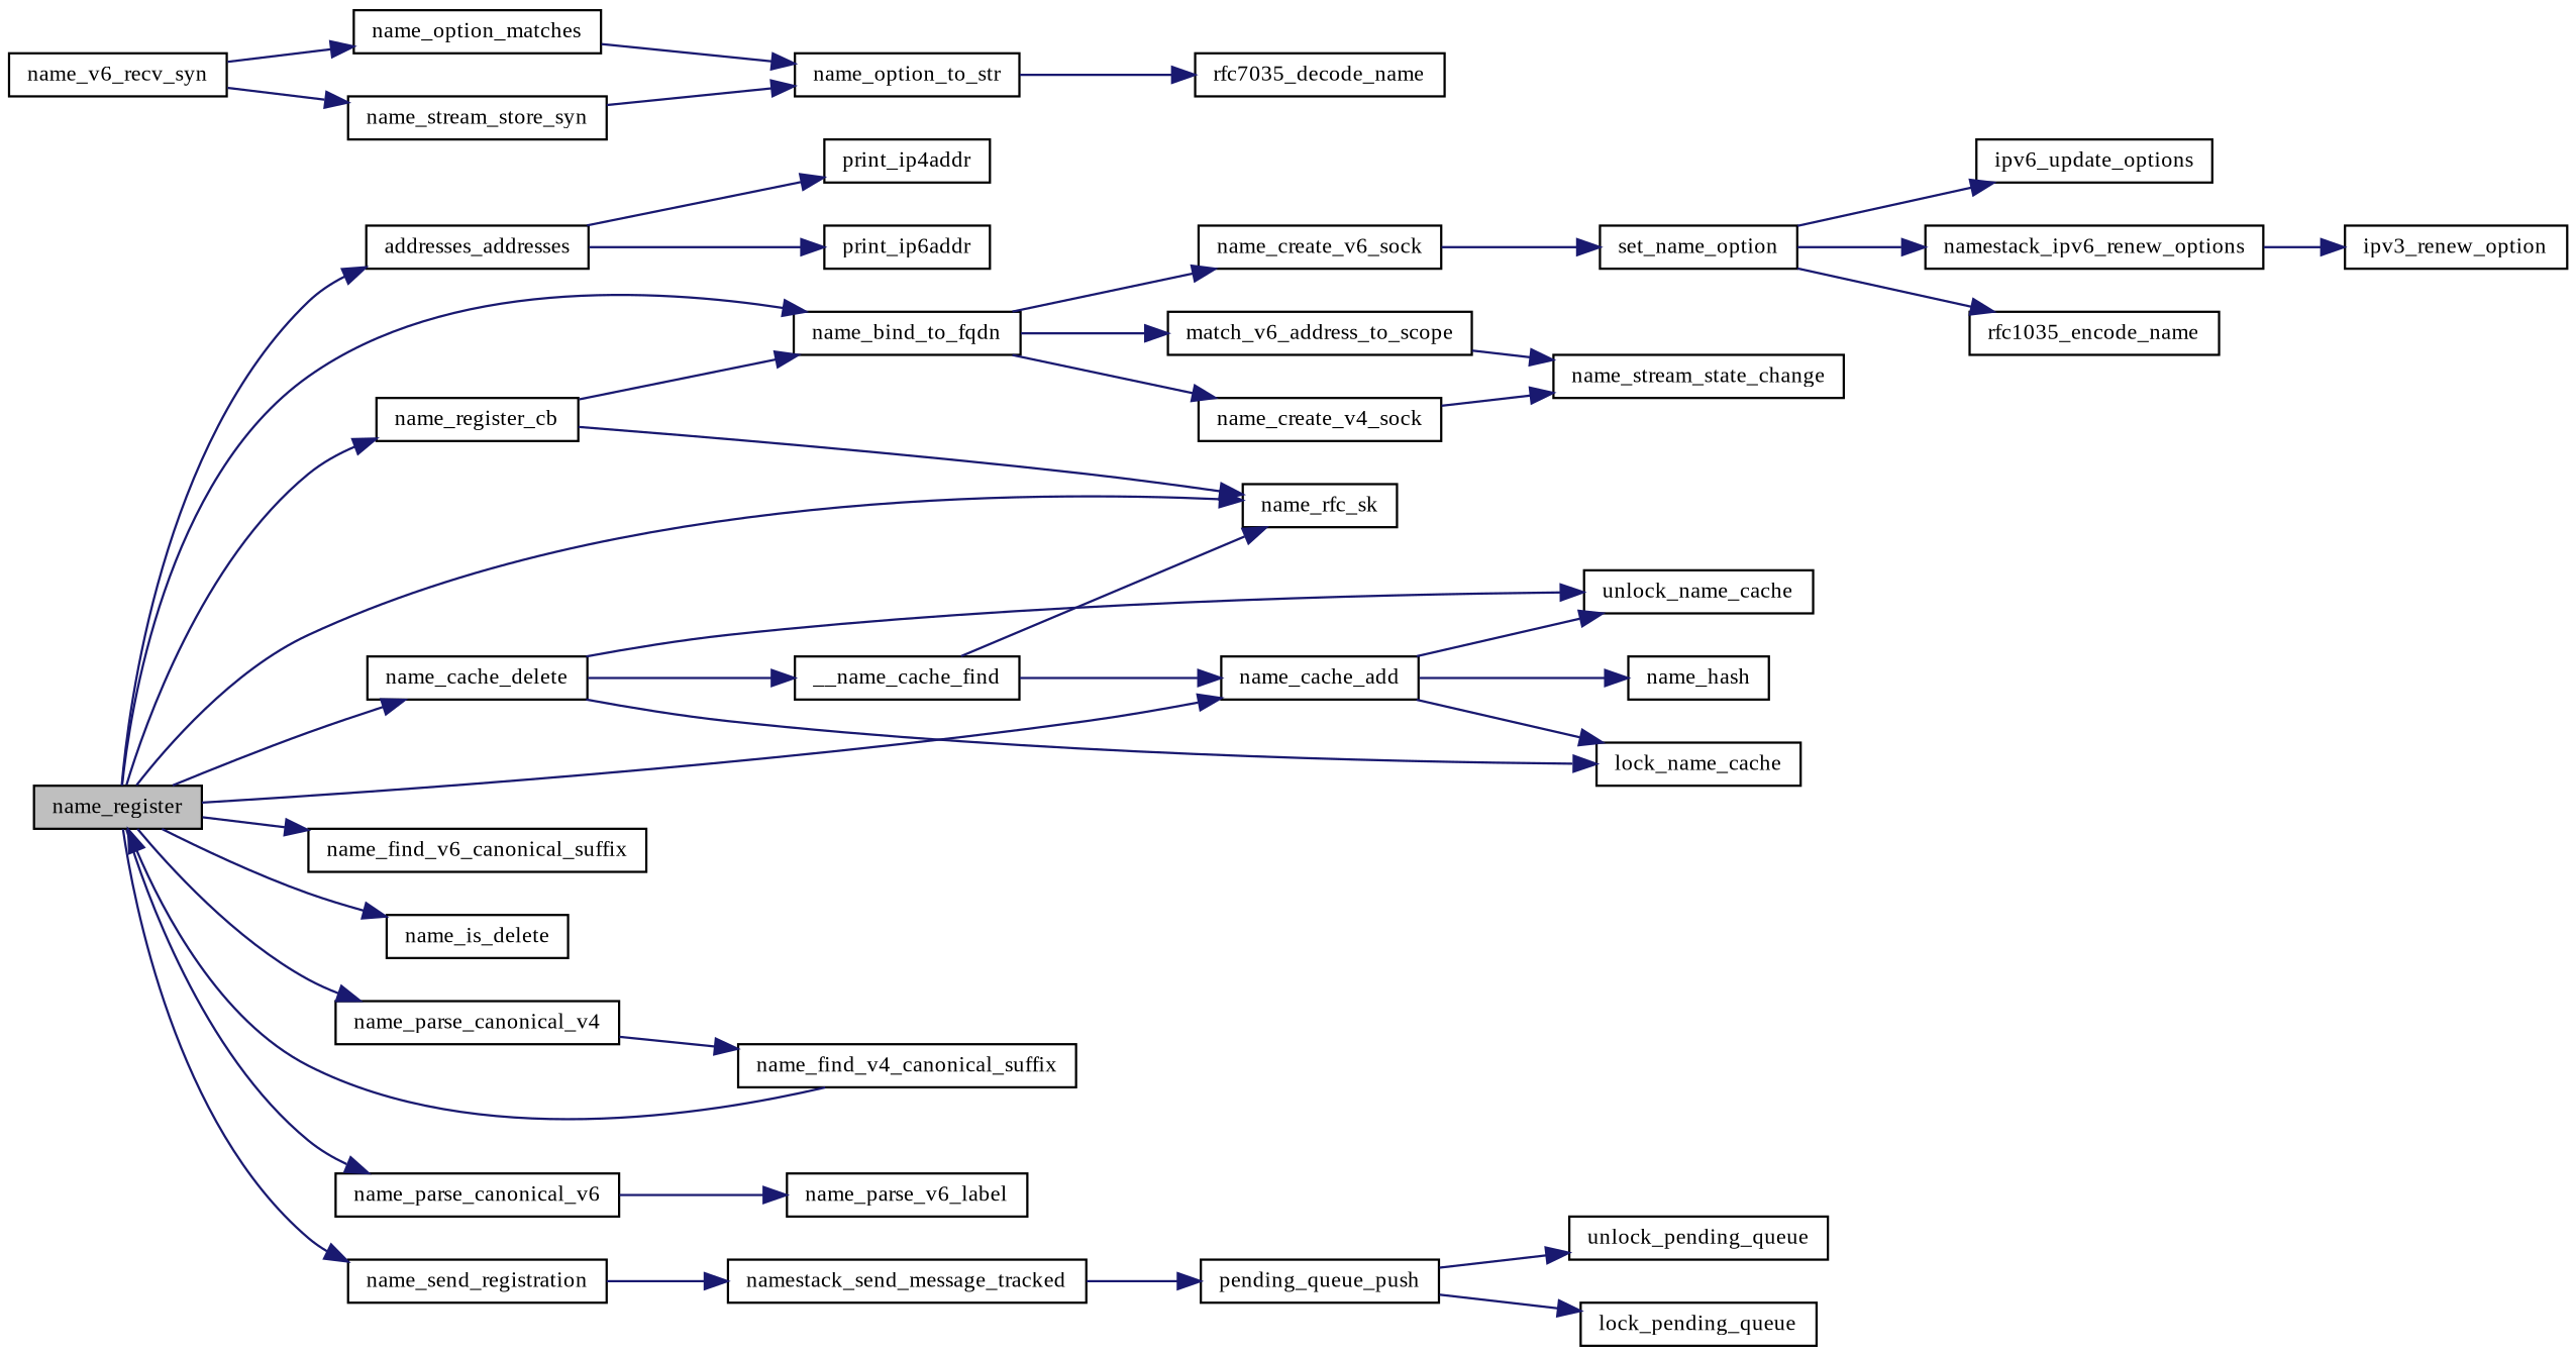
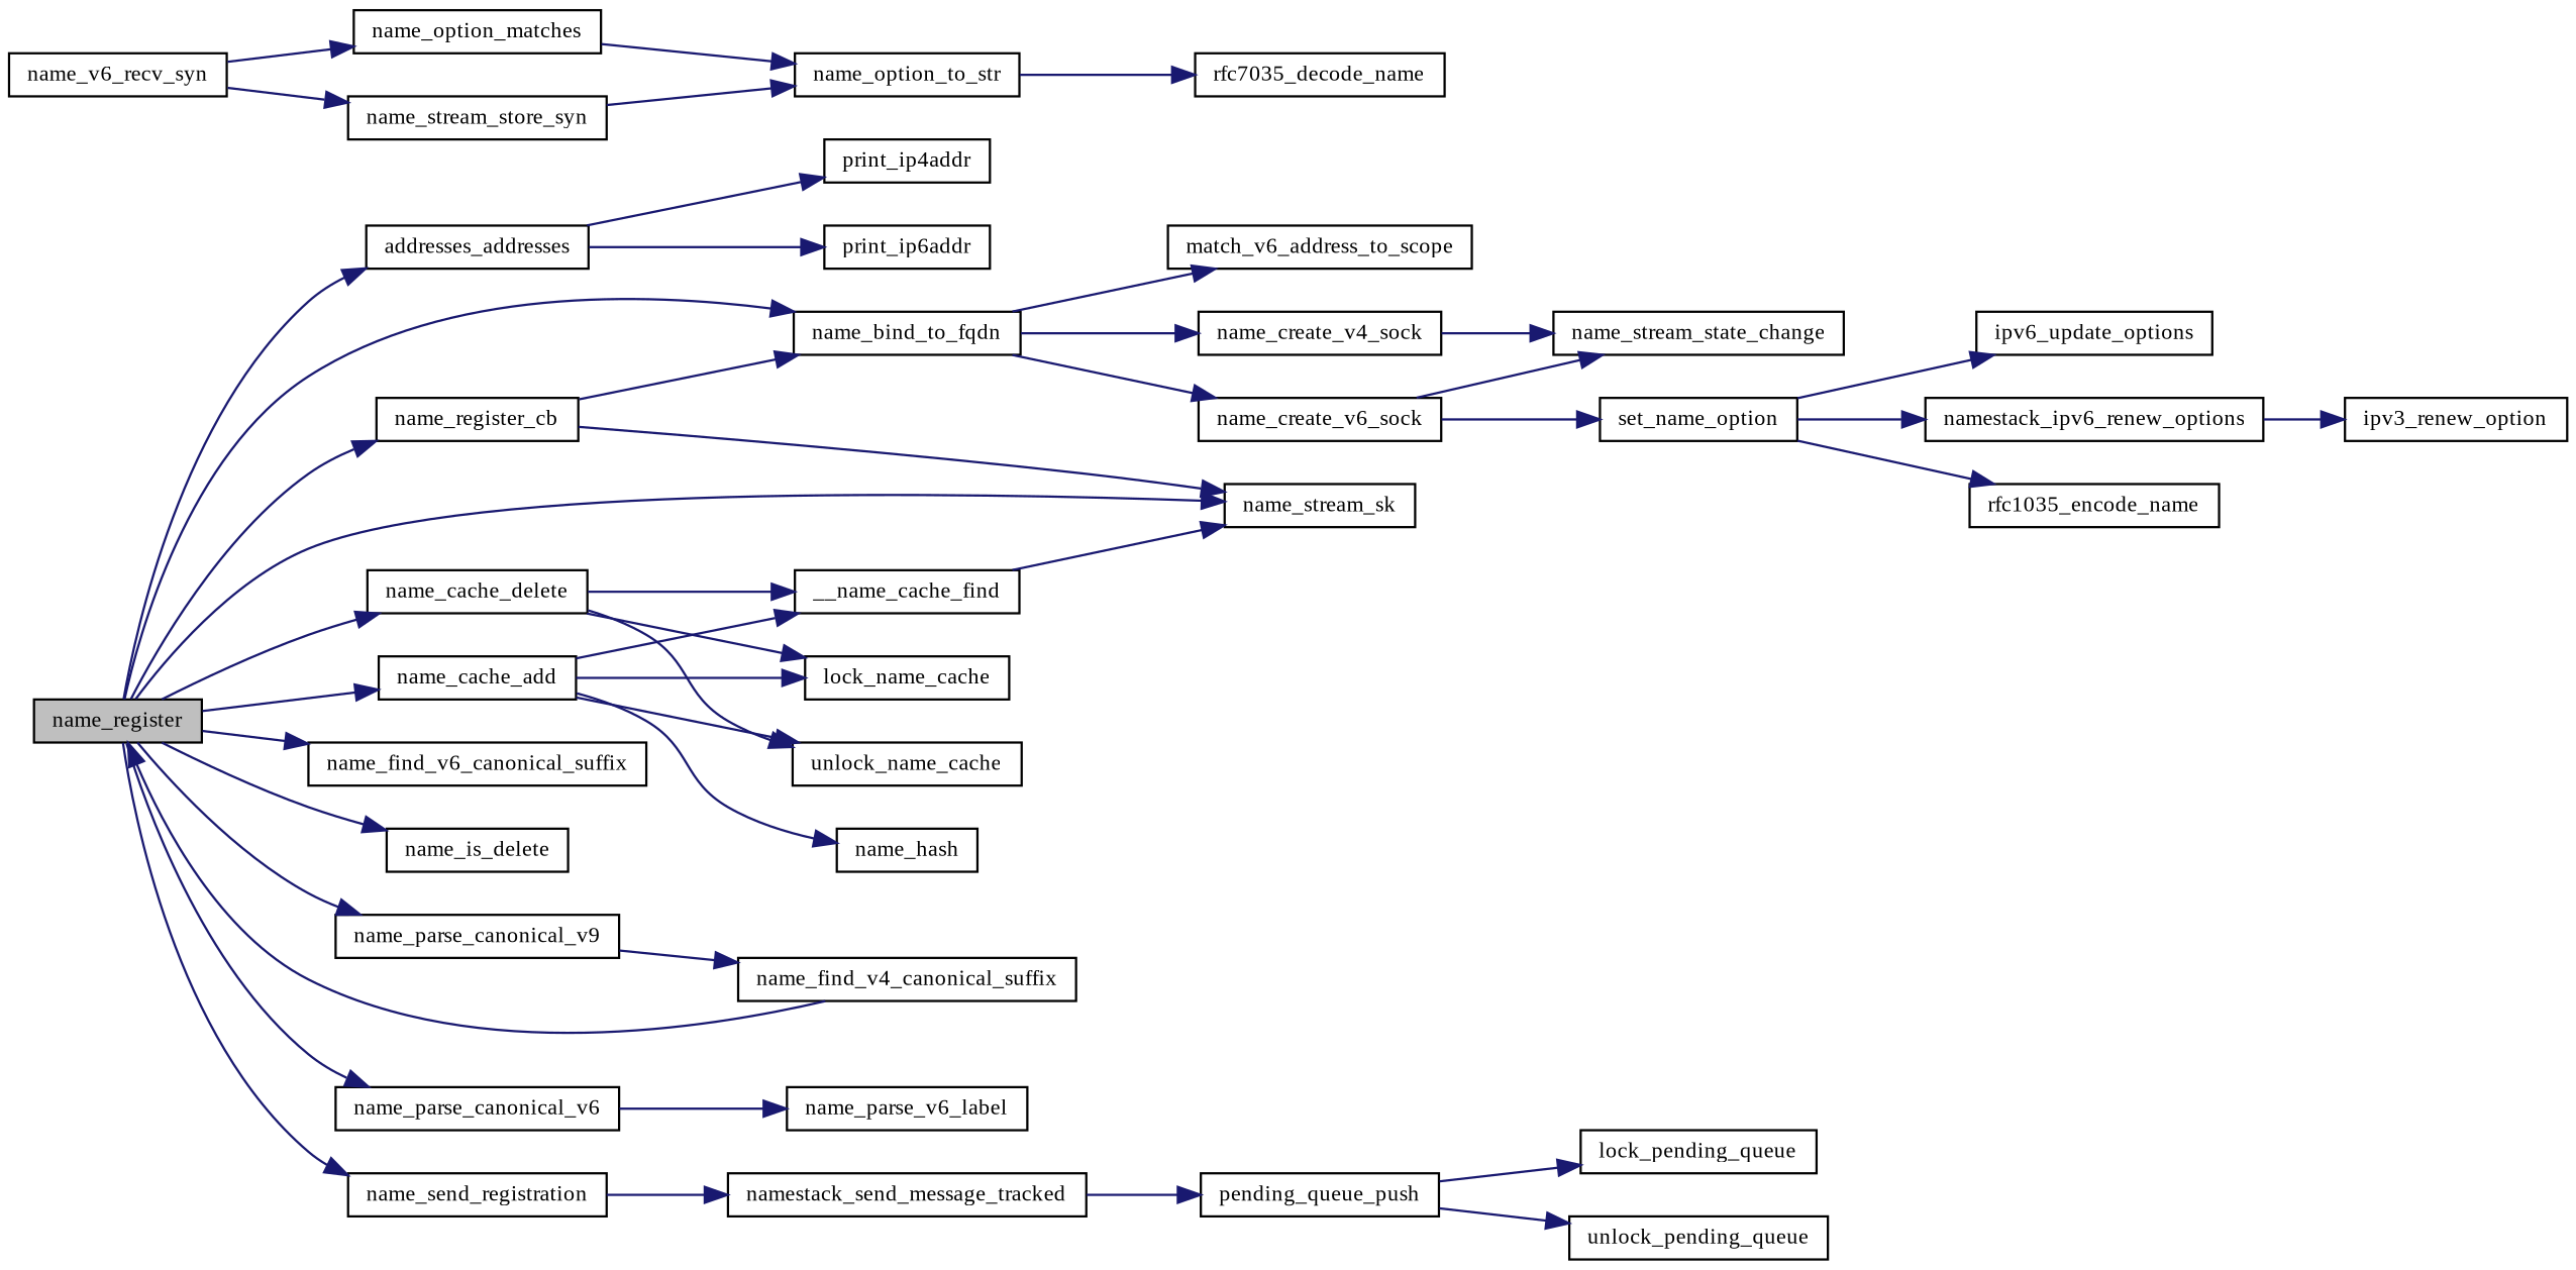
  digraph {
    fontname="Liberation Serif"
    rankdir=LR
    node [color=black fillcolor=white fontname="Liberation Serif" fontsize=10 shape=record style=filled]
    edge [color=midnightblue fontname="Liberation Serif" fontsize=10 labelfontname=FreeSans labelfontsize=10 style=solid]
    n1 [fillcolor=grey75 fontcolor=black height=0.2 label=name_register width=0.4]
    n2 [height=0.2 label=addresses_addresses width=0.4]
    n3 [height=0.2 label=name_bind_to_fqdn width=0.4]
    n4 [height=0.2 label=name_cache_add width=0.4]
-   n5 [height=0.2 label=name_rfc_sk width=0.4]
+   n5 [height=0.2 label=name_stream_sk width=0.4]
    n6 [height=0.2 label=name_cache_delete width=0.4]
    n7 [height=0.2 label=name_find_v6_canonical_suffix width=0.4]
    n8 [height=0.2 label=name_is_delete width=0.4]
-   n9 [height=0.2 label=name_parse_canonical_v4 width=0.4]
+   n9 [height=0.2 label=name_parse_canonical_v9 width=0.4]
    n10 [height=0.2 label=name_parse_canonical_v6 width=0.4]
    n11 [height=0.2 label=name_register_cb width=0.4]
    n12 [height=0.2 label=name_send_registration width=0.4]
    n13 [height=0.2 label=print_ip4addr width=0.4]
    n14 [height=0.2 label=print_ip6addr width=0.4]
    n15 [height=0.2 label=match_v6_address_to_scope width=0.4]
    n16 [height=0.2 label=name_create_v4_sock width=0.4]
    n17 [height=0.2 label=name_create_v6_sock width=0.4]
    n18 [height=0.2 label=__name_cache_find width=0.4]
    n19 [height=0.2 label=lock_name_cache width=0.4]
    n20 [height=0.2 label=name_hash width=0.4]
    n21 [height=0.2 label=unlock_name_cache width=0.4]
    n22 [height=0.2 label=name_find_v4_canonical_suffix width=0.4]
    n23 [height=0.2 label=name_parse_v6_label width=0.4]
    n24 [height=0.2 label=namestack_send_message_tracked width=0.4]
    n25 [height=0.2 label=name_stream_state_change width=0.4]
    n26 [height=0.2 label=set_name_option width=0.4]
    n27 [height=0.2 label=name_v6_recv_syn width=0.4]
    n28 [height=0.2 label=name_option_matches width=0.4]
    n29 [height=0.2 label=name_stream_store_syn width=0.4]
    n30 [height=0.2 label=ipv6_update_options width=0.4]
    n31 [height=0.2 label=namestack_ipv6_renew_options width=0.4]
    n32 [height=0.2 label=rfc1035_encode_name width=0.4]
    n33 [height=0.2 label=name_option_to_str width=0.4]
    n34 [height=0.2 label=rfc7035_decode_name width=0.4]
    n35 [height=0.2 label=ipv3_renew_option width=0.4]
    n36 [height=0.2 label=pending_queue_push width=0.4]
    n37 [height=0.2 label=lock_pending_queue width=0.4]
    n38 [height=0.2 label=unlock_pending_queue width=0.4]
    n1 -> n2
    n1 -> n3
    n1 -> n4
    n1 -> n5
    n1 -> n6
    n1 -> n7
    n1 -> n8
    n1 -> n9
    n1 -> n10
    n1 -> n11
    n1 -> n12
    n2 -> n13
    n2 -> n14
    n3 -> n15
    n3 -> n16
    n3 -> n17
-   n18 -> n4
+   n4 -> n18
    n4 -> n19
    n4 -> n20
    n4 -> n21
    n6 -> n18
    n6 -> n19
    n6 -> n21
    n9 -> n22
    n10 -> n23
    n11 -> n3
    n11 -> n5
    n12 -> n24
    n16 -> n25
-   n15 -> n25
+   n17 -> n25
    n17 -> n26
    n18 -> n5
    n22 -> n1
    n24 -> n36
    n26 -> n30
    n26 -> n31
    n26 -> n32
    n27 -> n28
    n27 -> n29
    n28 -> n33
    n29 -> n33
    n31 -> n35
    n33 -> n34
    n36 -> n37
    n36 -> n38
  }
